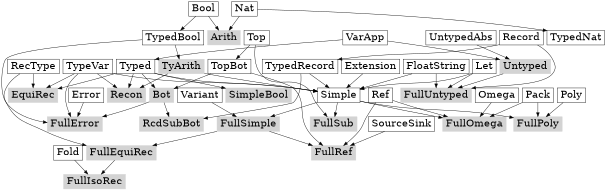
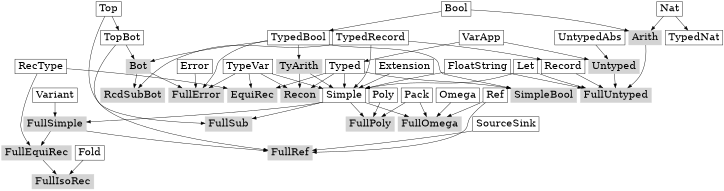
  digraph {
    nodesep=0.12
    node [fontsize=26 shape=box]
    Arith [color=lightgray style=filled]
    Untyped [color=lightgray style=filled]
    FullUntyped [color=lightgray style=filled]
    TyArith [color=lightgray style=filled]
    SimpleBool [color=lightgray style=filled]
    FullSimple [color=lightgray style=filled]
    Bot [color=lightgray style=filled]
    FullRef [color=lightgray style=filled]
    FullError [color=lightgray style=filled]
    RcdSubBot [color=lightgray style=filled]
    FullSub [color=lightgray style=filled]
    FullEquiRec [color=lightgray style=filled]
    FullIsoRec [color=lightgray style=filled]
    EquiRec [color=lightgray style=filled]
    Recon [color=lightgray style=filled]
    FullPoly [color=lightgray style=filled]
    FullOmega [color=lightgray style=filled]
    Simple
    Bool
    TypedBool
    Nat
    TypedNat
    VarApp
    Typed
    UntypedAbs
    Record
    TypedRecord
    FloatString
    Let
    Extension
    TypeVar
    Variant
    Top
    TopBot
    Ref
    SourceSink
    Error
    RecType
    Fold
    Pack
    Poly
    Omega
    subgraph sub_1 {
      Arith
      Untyped
      FullUntyped
      TyArith
      SimpleBool
      FullSimple
      Bot
      FullRef
      FullError
      RcdSubBot
      FullSub
      FullEquiRec
      FullIsoRec
      EquiRec
      Recon
      FullPoly
      FullOmega
    }
+   Arith -> FullUntyped
    Untyped -> FullUntyped
    TyArith -> Recon
    TyArith -> Simple
    FullSimple -> FullRef
    FullSimple -> FullEquiRec
    Bot -> FullError
    Bot -> RcdSubBot
    FullEquiRec -> FullIsoRec
    Simple -> FullSimple
    Simple -> FullSub
    Simple -> FullPoly
    Simple -> FullOmega
    Bool -> Arith
    Bool -> TypedBool
    TypedBool -> TyArith
+   TypedBool -> SimpleBool
    TypedBool -> FullError
    Nat -> Arith
    Nat -> TypedNat
    VarApp -> Untyped
    VarApp -> Typed
    Typed -> SimpleBool
-   Typed -> Bot
+   TypedBool -> Bot
    Typed -> EquiRec
    Typed -> Recon
    Typed -> Simple
    UntypedAbs -> Untyped
    Record -> FullUntyped
-   Record -> TypedRecord
+   TypedRecord -> Record
    TypedRecord -> RcdSubBot
    TypedRecord -> Simple
    FloatString -> FullUntyped
    FloatString -> Simple
    Let -> FullUntyped
    Let -> Simple
    Extension -> Simple
    TypeVar -> FullError
    TypeVar -> EquiRec
    TypeVar -> Recon
    TypeVar -> Simple
    Variant -> FullSimple
    Top -> FullSub
    Top -> TopBot
    TopBot -> Bot
    TopBot -> FullRef
    Ref -> FullRef
    Ref -> FullOmega
    SourceSink -> FullRef
    Error -> FullError
    RecType -> FullEquiRec
    RecType -> EquiRec
    Fold -> FullIsoRec
    Pack -> FullPoly
    Pack -> FullOmega
    Poly -> FullPoly
    Omega -> FullOmega
  }
